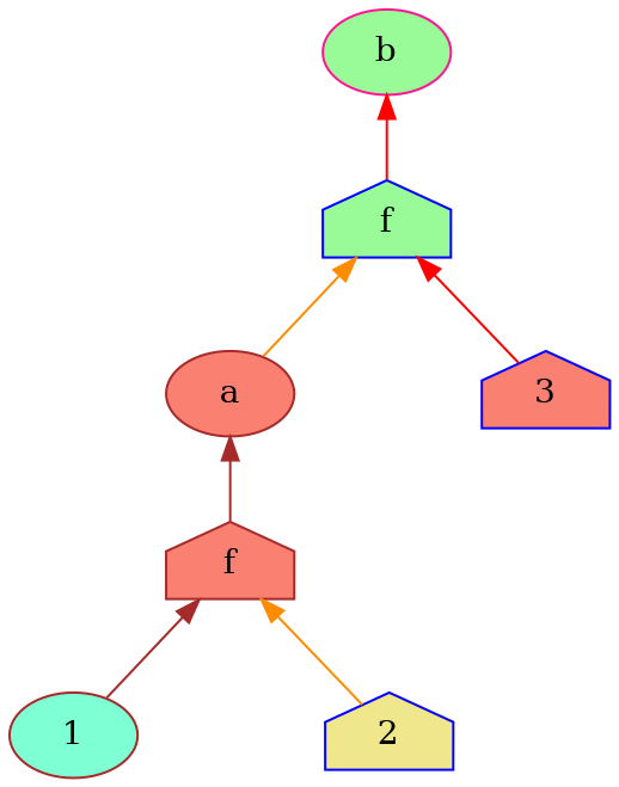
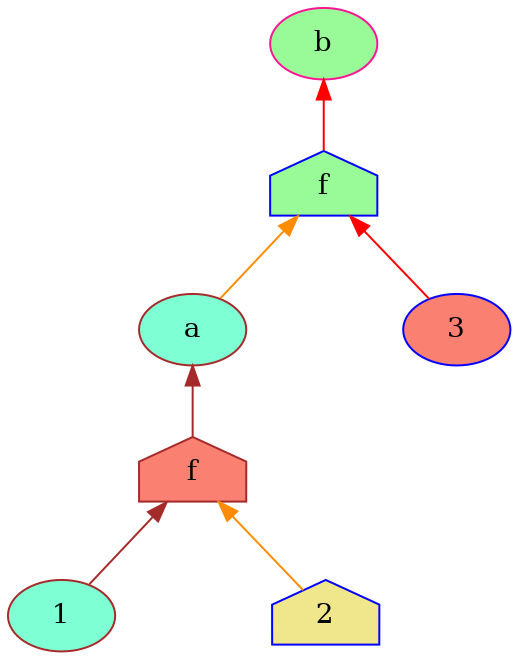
  digraph {
    nodesep=1.1
    rankdir=BT
    node [color=brown fillcolor=aquamarine shape=house style=filled]
    edge [color=brown]
    n1 [label=1 shape=ellipse]
    n2 [fillcolor=salmon label=f]
-   n3 [fillcolor=salmon label=a shape=ellipse]
+   n3 [label=a shape=ellipse]
    n4 [color=blue fillcolor=khaki label=2]
    n5 [color=blue fillcolor=palegreen label=f]
    b [color=deeppink fillcolor=palegreen shape=ellipse]
-   n7 [color=blue fillcolor=salmon label=3]
+   n7 [color=blue fillcolor=salmon label=3 shape=ellipse]
    n1 -> n2
    n2 -> n3
    n3 -> n5 [color=darkorange]
    n4 -> n2 [color=darkorange]
    n5 -> b [color=red]
    n7 -> n5 [color=red]
  }
